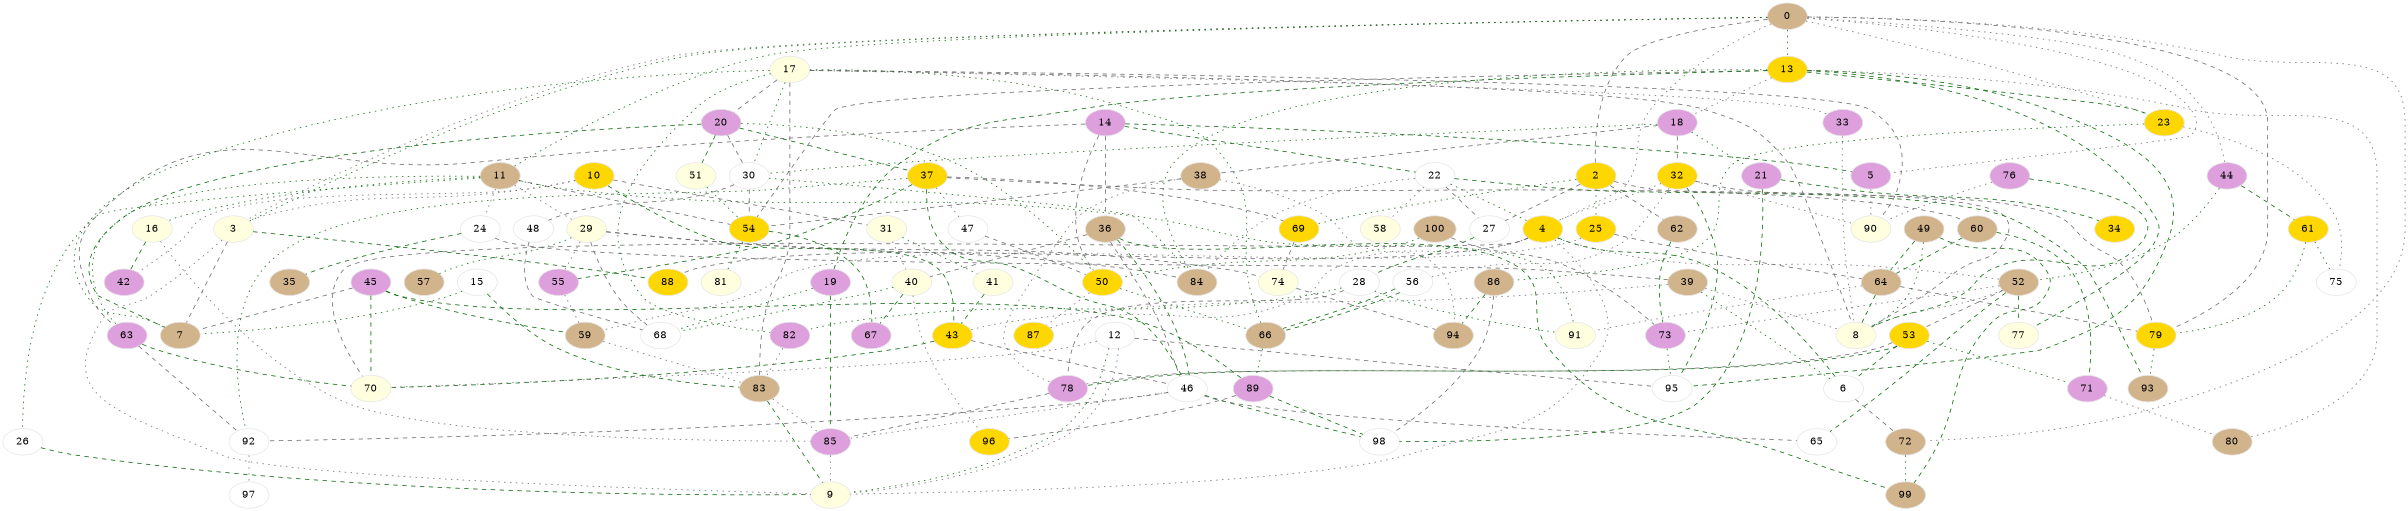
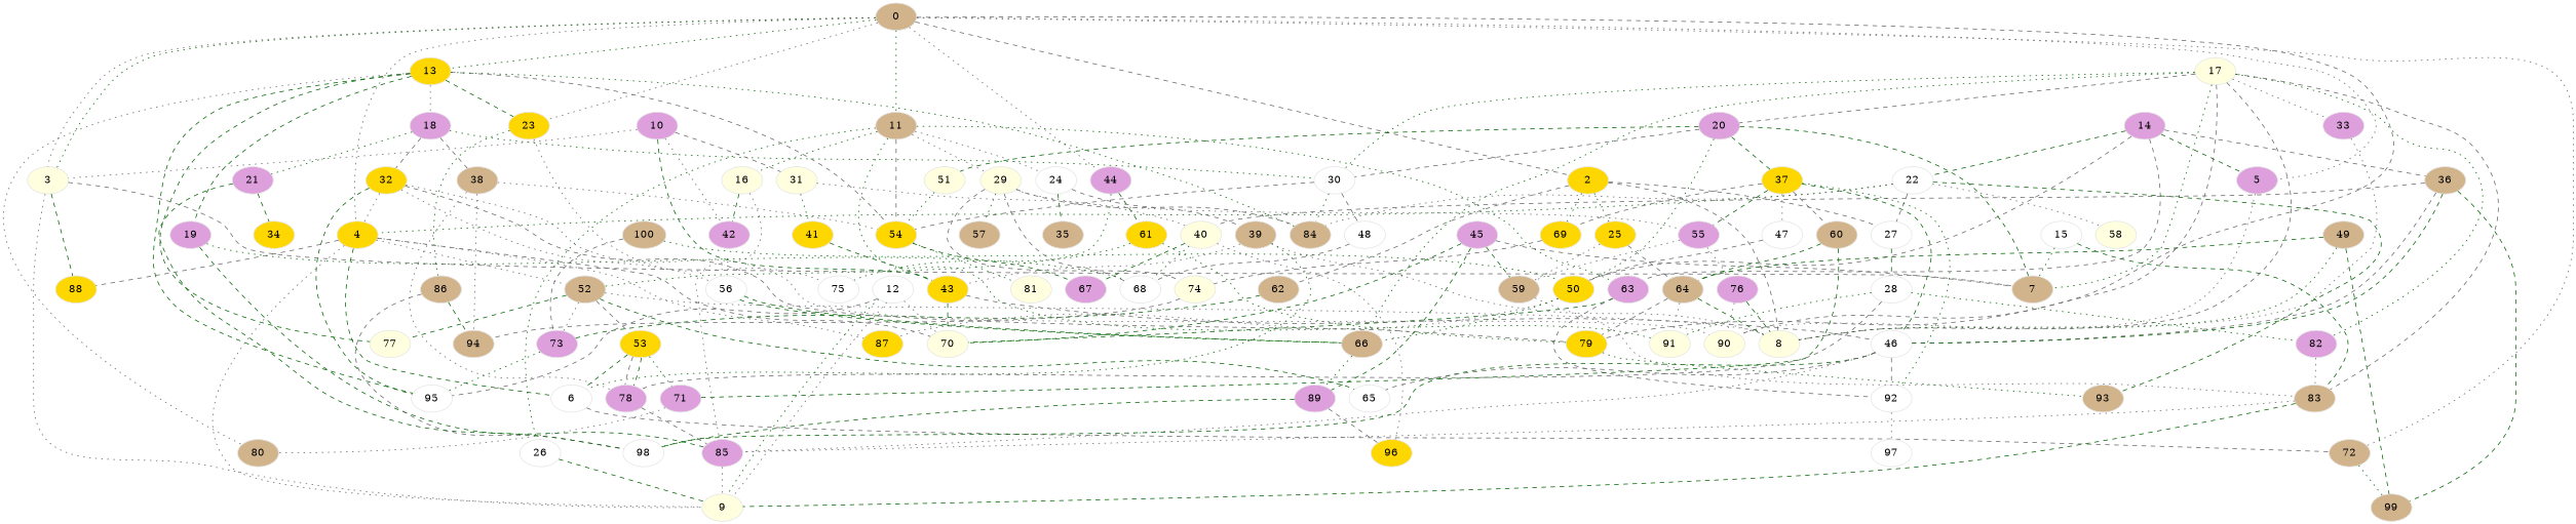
  graph {
    node [color=gray90 fillcolor=tan style=filled]
    edge [color=gray40 style=dashed]
    n1 [label=0]
    11
    13 [fillcolor=gold]
    2 [fillcolor=gold]
    23 [fillcolor=gold]
    3 [fillcolor=lightyellow]
    4 [fillcolor=gold]
    44 [fillcolor=plum]
    5 [fillcolor=plum]
    72
    79 [fillcolor=gold]
    16 [fillcolor=lightyellow]
    24 [fillcolor=white]
    26 [fillcolor=white]
    29 [fillcolor=lightyellow]
    54 [fillcolor=gold]
    63 [fillcolor=plum]
    91 [fillcolor=lightyellow]
    95 [fillcolor=white]
    18 [fillcolor=plum]
    19 [fillcolor=plum]
    77 [fillcolor=lightyellow]
    80
    84
    8 [fillcolor=lightyellow]
    25 [fillcolor=gold]
    27 [fillcolor=white]
    62
    69 [fillcolor=gold]
    75 [fillcolor=white]
    86
    9 [fillcolor=lightyellow]
    7
    88 [fillcolor=gold]
    70 [fillcolor=lightyellow]
    6 [fillcolor=white]
    52
    87 [fillcolor=gold]
    61 [fillcolor=gold]
    90 [fillcolor=lightyellow]
    99
    93
-   10 [fillcolor=gold]
+   10 [fillcolor=plum]
    31 [fillcolor=lightyellow]
    42 [fillcolor=plum]
    43 [fillcolor=gold]
    40 [fillcolor=lightyellow]
-   41 [fillcolor=lightyellow]
+   41 [fillcolor=gold]
    46 [fillcolor=white]
    50 [fillcolor=gold]
    100
    73 [fillcolor=plum]
    66
    85 [fillcolor=plum]
    35
    39
    68 [fillcolor=white]
    55 [fillcolor=plum]
    57
    74 [fillcolor=lightyellow]
    67 [fillcolor=plum]
    81 [fillcolor=lightyellow]
    92 [fillcolor=white]
    12 [fillcolor=white]
    30 [fillcolor=white]
    21 [fillcolor=plum]
    32 [fillcolor=gold]
    38
    14 [fillcolor=plum]
    22 [fillcolor=white]
    36
    58 [fillcolor=lightyellow]
    15 [fillcolor=white]
    83
    17 [fillcolor=lightyellow]
    20 [fillcolor=plum]
    33 [fillcolor=plum]
    82 [fillcolor=plum]
    37 [fillcolor=gold]
    51 [fillcolor=lightyellow]
    48 [fillcolor=white]
    89 [fillcolor=plum]
    34 [fillcolor=gold]
    98 [fillcolor=white]
    56 [fillcolor=white]
    78 [fillcolor=plum]
    94
    59
    64
    28 [fillcolor=white]
    47 [fillcolor=white]
    60
    76 [fillcolor=plum]
    96 [fillcolor=gold]
    65 [fillcolor=white]
    71 [fillcolor=plum]
    97 [fillcolor=white]
    53 [fillcolor=gold]
    45 [fillcolor=plum]
    49
    n1 -- 11 [color=darkgreen style=dotted]
    n1 -- 13 [color=darkgreen style=dotted]
    n1 -- 2
    n1 -- 23 [style=dotted]
    n1 -- 3 [style=dotted]
    n1 -- 3 [color=darkgreen style=dotted]
    n1 -- 4 [style=dotted]
    n1 -- 44 [style=dotted]
    n1 -- 5 [style=dotted]
    n1 -- 72 [style=dotted]
    n1 -- 79
    11 -- 16 [color=darkgreen style=dotted]
    11 -- 24 [style=dotted]
    11 -- 26 [color=darkgreen style=dotted]
    11 -- 29 [style=dotted]
    11 -- 54
    11 -- 63 [color=darkgreen style=dotted]
    11 -- 91 [color=darkgreen style=dotted]
    13 -- 23 [color=darkgreen]
    13 -- 54
    13 -- 95 [color=darkgreen]
    13 -- 18 [style=dotted]
    13 -- 19 [color=darkgreen]
    13 -- 77 [color=darkgreen]
    13 -- 80 [style=dotted]
    13 -- 84 [color=darkgreen style=dotted]
    2 -- 8
    2 -- 25 [color=darkgreen style=dotted]
    2 -- 27
    2 -- 62
    2 -- 69 [color=darkgreen style=dotted]
    23 -- 75 [style=dotted]
    23 -- 86 [color=darkgreen style=dotted]
    3 -- 9 [style=dotted]
    3 -- 7
    3 -- 88 [color=darkgreen]
    4 -- 9 [style=dotted]
    4 -- 88
    4 -- 70
    4 -- 6 [color=darkgreen]
    4 -- 52 [style=dotted]
    4 -- 87 [style=dotted]
    44 -- 52 [color=darkgreen style=dotted]
    44 -- 61 [color=darkgreen]
    5 -- 90 [style=dotted]
    72 -- 99 [color=darkgreen style=dotted]
    79 -- 93 [color=darkgreen style=dotted]
    16 -- 42 [color=darkgreen]
    16 -- 85 [style=dotted]
    24 -- 35 [color=darkgreen]
    24 -- 39
    26 -- 9 [color=darkgreen]
    29 -- 84
    29 -- 68
    29 -- 55 [style=dotted]
    29 -- 57 [color=darkgreen style=dotted]
    29 -- 74
    54 -- 67 [color=darkgreen]
    54 -- 81 [color=darkgreen style=dotted]
    63 -- 70 [color=darkgreen]
    63 -- 92
    18 -- 30 [color=darkgreen style=dotted]
    18 -- 21 [color=darkgreen style=dotted]
    18 -- 32
    18 -- 38
    19 -- 85 [color=darkgreen]
    19 -- 68 [color=darkgreen style=dotted]
    25 -- 59 [style=dotted]
    25 -- 64
    27 -- 28 [color=darkgreen]
    62 -- 73 [color=darkgreen]
    69 -- 74
    86 -- 98
    86 -- 94 [color=darkgreen]
    6 -- 72
    52 -- 77 [color=darkgreen]
    52 -- 8 [style=dotted]
    52 -- 73 [style=dotted]
    52 -- 65 [color=darkgreen]
    52 -- 53
    61 -- 79 [color=darkgreen style=dotted]
    61 -- 75 [color=darkgreen style=dotted]
    10 -- 3 [style=dotted]
    10 -- 31
    10 -- 42 [style=dotted]
    10 -- 43 [color=darkgreen]
    31 -- 40 [style=dotted]
    31 -- 41 [color=darkgreen style=dotted]
    43 -- 70 [color=darkgreen]
    43 -- 46
    40 -- 68 [color=darkgreen style=dotted]
    40 -- 67 [color=darkgreen]
    40 -- 96 [style=dotted]
    41 -- 43 [color=darkgreen]
    46 -- 85 [style=dotted]
    46 -- 92
    46 -- 98 [color=darkgreen]
    46 -- 65
    50 -- 87 [style=dotted]
    50 -- 66 [color=darkgreen style=dotted]
    100 -- 50 [color=darkgreen style=dotted]
    100 -- 73
    73 -- 95 [color=darkgreen style=dotted]
    66 -- 89 [color=darkgreen style=dotted]
    85 -- 9 [style=dotted]
    39 -- 8 [style=dotted]
    39 -- 6 [color=darkgreen style=dotted]
    39 -- 43 [style=dotted]
    55 -- 59 [style=dotted]
+   55 -- 76 [style=dotted]
    74 -- 94
    92 -- 97 [style=dotted]
    12 -- 95
    12 -- 9 [color=darkgreen style=dotted]
    12 -- 9 [style=dotted]
    12 -- 70 [style=dotted]
    30 -- 54
    30 -- 84 [color=darkgreen style=dotted]
    30 -- 48
    21 -- 34 [color=darkgreen]
    21 -- 98 [color=darkgreen]
    32 -- 4 [style=dotted]
    32 -- 79
    32 -- 95 [color=darkgreen]
    32 -- 90 [style=dotted]
    32 -- 56 [style=dotted]
-   38 -- 54
+   38 -- 54 [style=dotted]
    38 -- 78 [style=dotted]
    38 -- 94 [style=dotted]
    14 -- 5 [color=darkgreen]
    14 -- 63
    14 -- 50
    14 -- 22 [color=darkgreen]
    14 -- 36
    22 -- 4 [color=darkgreen style=dotted]
    22 -- 84 [style=dotted]
    22 -- 27
    22 -- 93 [color=darkgreen]
    22 -- 58 [style=dotted]
    36 -- 99 [color=darkgreen]
    36 -- 40
    36 -- 46
    36 -- 46 [color=darkgreen]
    15 -- 7 [color=darkgreen style=dotted]
    15 -- 83 [color=darkgreen]
    83 -- 9 [color=darkgreen]
    83 -- 85 [style=dotted]
    17 -- 8
    17 -- 7 [color=darkgreen style=dotted]
    17 -- 90
    17 -- 66 [color=darkgreen style=dotted]
    17 -- 30 [color=darkgreen style=dotted]
    17 -- 83
    17 -- 20
    17 -- 33 [style=dotted]
    17 -- 82 [color=darkgreen style=dotted]
    20 -- 7 [color=darkgreen]
    20 -- 50 [color=darkgreen style=dotted]
    20 -- 30
    20 -- 37 [color=darkgreen]
    20 -- 51 [color=darkgreen]
    33 -- 8 [style=dotted]
    82 -- 83 [style=dotted]
    37 -- 69
    37 -- 46 [color=darkgreen]
    37 -- 55 [color=darkgreen]
    37 -- 92 [color=darkgreen style=dotted]
    37 -- 47 [style=dotted]
    37 -- 60
    51 -- 54 [color=darkgreen style=dotted]
    48 -- 68
    89 -- 98 [color=darkgreen]
    89 -- 96
    56 -- 66 [color=darkgreen]
    56 -- 66 [color=darkgreen]
    78 -- 85
    59 -- 83 [style=dotted]
    64 -- 79
    64 -- 91 [style=dotted]
    64 -- 8 [color=darkgreen]
    28 -- 91 [color=darkgreen style=dotted]
    28 -- 82 [color=darkgreen style=dotted]
    28 -- 78
    47 -- 50
    60 -- 64 [color=darkgreen]
    60 -- 71 [color=darkgreen]
    76 -- 8 [color=darkgreen]
    76 -- 90 [style=dotted]
    71 -- 80 [style=dotted]
    53 -- 6 [color=darkgreen]
    53 -- 78
    53 -- 78 [color=darkgreen]
    53 -- 71 [color=darkgreen style=dotted]
    45 -- 7
    45 -- 70 [color=darkgreen]
    45 -- 89 [color=darkgreen]
    45 -- 59 [color=darkgreen]
    49 -- 8 [color=darkgreen style=dotted]
    49 -- 99 [color=darkgreen]
    49 -- 64 [color=darkgreen]
  }
